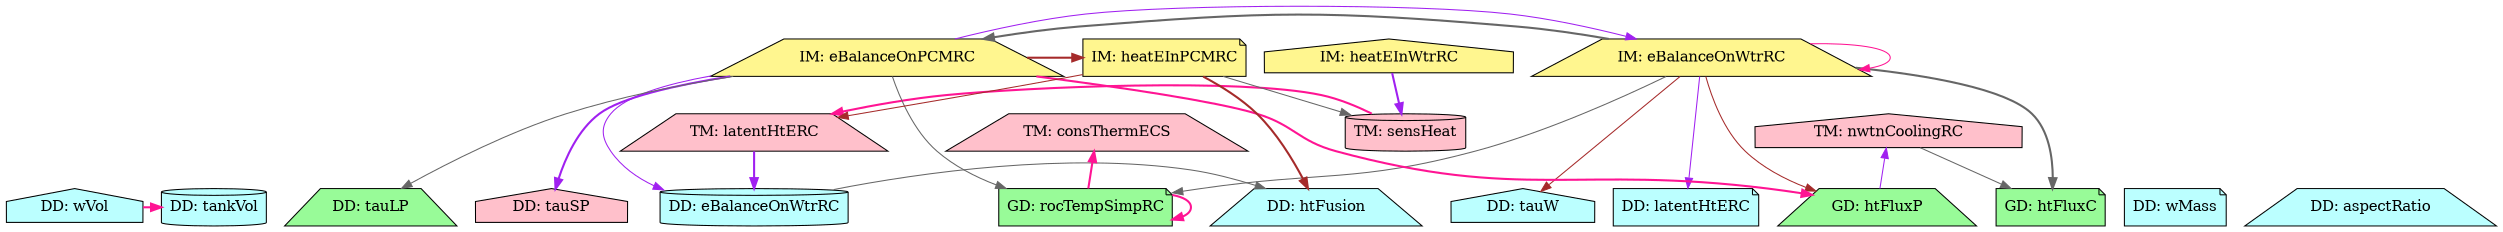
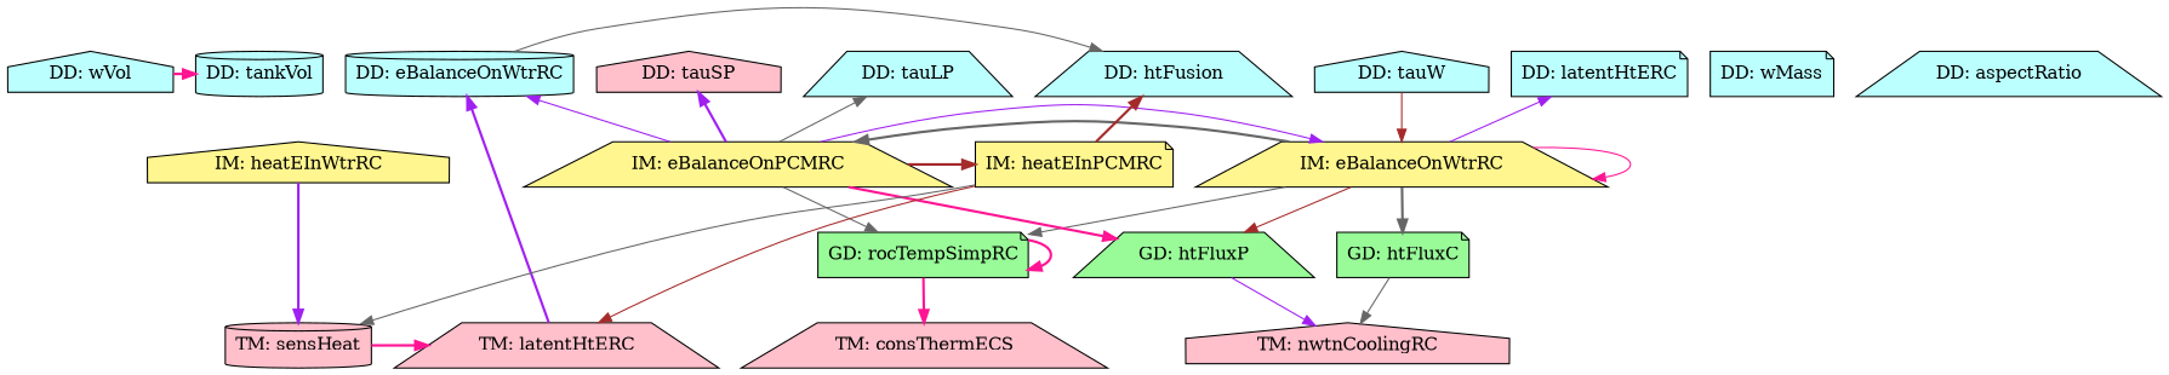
  digraph {
    node [color=black fillcolor=paleturquoise1 shape=trapezium style=filled]
    edge [color=gray40 style=solid]
    n1 [label="DD: wVol" shape=house]
    n2 [label="DD: tankVol" shape=cylinder]
    n3 [label="DD: eBalanceOnWtrRC" shape=cylinder]
    n4 [label="DD: htFusion"]
    n5 [label="DD: tauW" shape=house]
    n6 [label="DD: latentHtERC" shape=note]
    n7 [fillcolor=pink label="DD: tauSP" shape=house]
-   n8 [fillcolor=palegreen label="DD: tauLP"]
+   n8 [label="DD: tauLP"]
    n9 [label="DD: wMass" shape=note]
    n10 [label="DD: aspectRatio"]
    n11 [fillcolor=pink label="TM: sensHeat" shape=cylinder]
    n12 [fillcolor=pink label="TM: latentHtERC"]
    n13 [fillcolor=pink label="TM: consThermECS"]
    n14 [fillcolor=pink label="TM: nwtnCoolingRC" shape=house]
    n15 [fillcolor=palegreen label="GD: rocTempSimpRC" shape=note]
    n16 [fillcolor=palegreen label="GD: htFluxC" shape=note]
    n17 [fillcolor=palegreen label="GD: htFluxP"]
    n18 [fillcolor=khaki1 label="IM: eBalanceOnWtrRC"]
    n19 [fillcolor=khaki1 label="IM: eBalanceOnPCMRC"]
    n20 [fillcolor=khaki1 label="IM: heatEInPCMRC" shape=note]
    n21 [fillcolor=khaki1 label="IM: heatEInWtrRC" shape=house]
    subgraph sub_1 {
      rank=same
      n1
      n2
      n3
      n4
      n5
      n6
      n7
      n8
      n9
      n10
    }
    subgraph sub_2 {
      rank=same
      n11
      n12
      n13
      n14
    }
    subgraph sub_3 {
      rank=same
      n15
      n16
      n17
    }
    subgraph sub_4 {
      rank=same
      n18
      n19
      n20
      n21
    }
    n1 -> n2 [color=deeppink style=bold]
    n3 -> n4
    n11 -> n12 [color=deeppink style=bold]
    n12 -> n3 [color=purple style=bold]
    n15 -> n13 [color=deeppink style=bold]
    n15 -> n15 [color=deeppink style=bold]
-   n14 -> n16
+   n16 -> n14
    n17 -> n14 [color=purple]
-   n18 -> n5 [color=brown]
+   n5 -> n18 [color=brown]
    n18 -> n6 [color=purple]
    n18 -> n15
    n18 -> n16 [style=bold]
    n18 -> n17 [color=brown]
    n18 -> n18 [color=deeppink]
    n18 -> n19 [style=bold]
    n19 -> n3 [color=purple]
    n19 -> n7 [color=purple style=bold]
    n19 -> n8
    n19 -> n15
    n19 -> n17 [color=deeppink style=bold]
    n19 -> n18 [color=purple]
    n19 -> n20 [color=brown style=bold]
    n20 -> n4 [color=brown style=bold]
    n20 -> n11
    n20 -> n12 [color=brown]
    n21 -> n11 [color=purple style=bold]
  }
